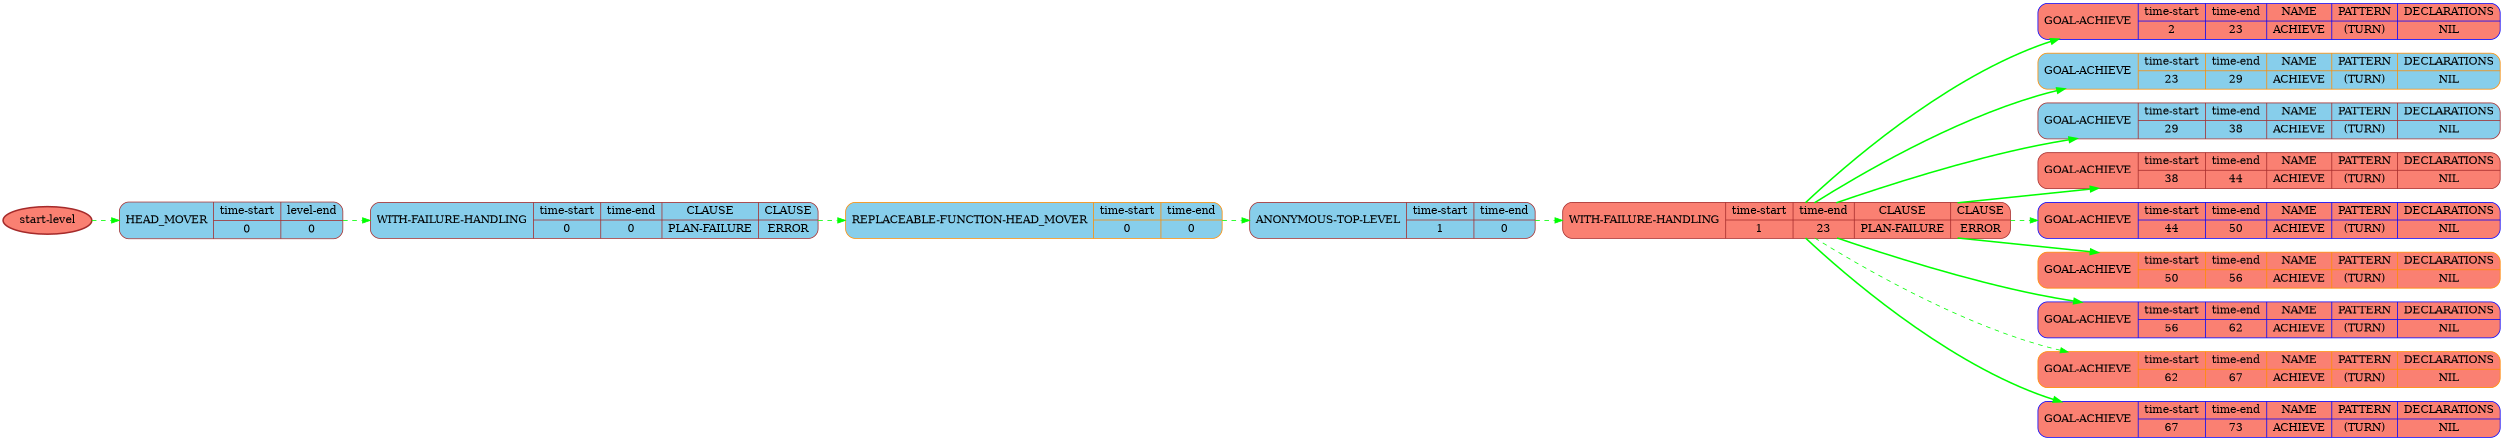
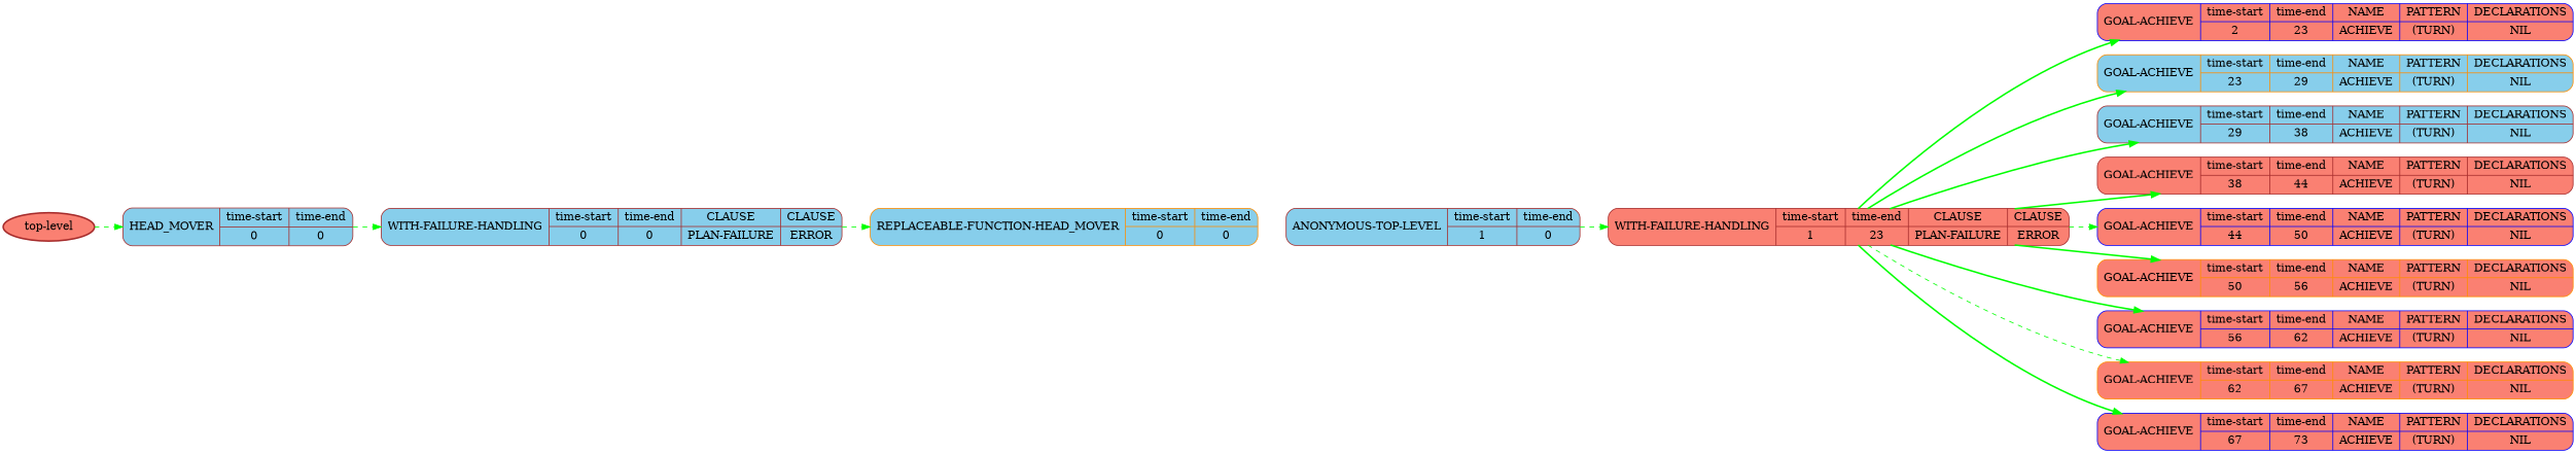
  digraph {
    rankdir=LR
    node [color=brown fillcolor=salmon shape=Mrecord style=filled]
    edge [color=green style=dashed]
-   n1 [label="start-level" shape=ellipse style="bold,filled"]
-   n2 [fillcolor=skyblue label="{HEAD_MOVER|{time-start | 0}|{level-end | 0}}"]
+   n1 [label="top-level" shape=ellipse style="bold,filled"]
+   n2 [fillcolor=skyblue label="{HEAD_MOVER|{time-start | 0}|{time-end | 0}}"]
    n3 [fillcolor=skyblue label="{WITH-FAILURE-HANDLING|{time-start | 0}|{time-end | 0}|{CLAUSE | PLAN-FAILURE}|{CLAUSE | ERROR}}"]
    n4 [color=darkorange fillcolor=skyblue label="{REPLACEABLE-FUNCTION-HEAD_MOVER|{time-start | 0}|{time-end | 0}}"]
    n5 [fillcolor=skyblue label="{ANONYMOUS-TOP-LEVEL|{time-start | 1}|{time-end | 0}}"]
    n6 [label="{WITH-FAILURE-HANDLING|{time-start | 1}|{time-end | 23}|{CLAUSE | PLAN-FAILURE}|{CLAUSE | ERROR}}"]
    n7 [color=blue label="{GOAL-ACHIEVE|{time-start | 2}|{time-end | 23}|{NAME | ACHIEVE}|{PATTERN | (TURN)}|{DECLARATIONS | NIL}}"]
    n8 [color=darkorange fillcolor=skyblue label="{GOAL-ACHIEVE|{time-start | 23}|{time-end | 29}|{NAME | ACHIEVE}|{PATTERN | (TURN)}|{DECLARATIONS | NIL}}"]
    n9 [fillcolor=skyblue label="{GOAL-ACHIEVE|{time-start | 29}|{time-end | 38}|{NAME | ACHIEVE}|{PATTERN | (TURN)}|{DECLARATIONS | NIL}}"]
    n10 [label="{GOAL-ACHIEVE|{time-start | 38}|{time-end | 44}|{NAME | ACHIEVE}|{PATTERN | (TURN)}|{DECLARATIONS | NIL}}"]
    n11 [color=blue label="{GOAL-ACHIEVE|{time-start | 44}|{time-end | 50}|{NAME | ACHIEVE}|{PATTERN | (TURN)}|{DECLARATIONS | NIL}}"]
    n12 [color=darkorange label="{GOAL-ACHIEVE|{time-start | 50}|{time-end | 56}|{NAME | ACHIEVE}|{PATTERN | (TURN)}|{DECLARATIONS | NIL}}"]
    n13 [color=blue label="{GOAL-ACHIEVE|{time-start | 56}|{time-end | 62}|{NAME | ACHIEVE}|{PATTERN | (TURN)}|{DECLARATIONS | NIL}}"]
    n14 [color=darkorange label="{GOAL-ACHIEVE|{time-start | 62}|{time-end | 67}|{NAME | ACHIEVE}|{PATTERN | (TURN)}|{DECLARATIONS | NIL}}"]
    n15 [color=blue label="{GOAL-ACHIEVE|{time-start | 67}|{time-end | 73}|{NAME | ACHIEVE}|{PATTERN | (TURN)}|{DECLARATIONS | NIL}}"]
    n1 -> n2
    n2 -> n3
    n3 -> n4
-   n4 -> n5
    n5 -> n6
    n6 -> n7 [style=bold]
    n6 -> n8 [style=bold]
    n6 -> n9 [style=bold]
    n6 -> n10 [style=bold]
    n6 -> n11
    n6 -> n12 [style=bold]
    n6 -> n13 [style=bold]
    n6 -> n14
    n6 -> n15 [style=bold]
  }
